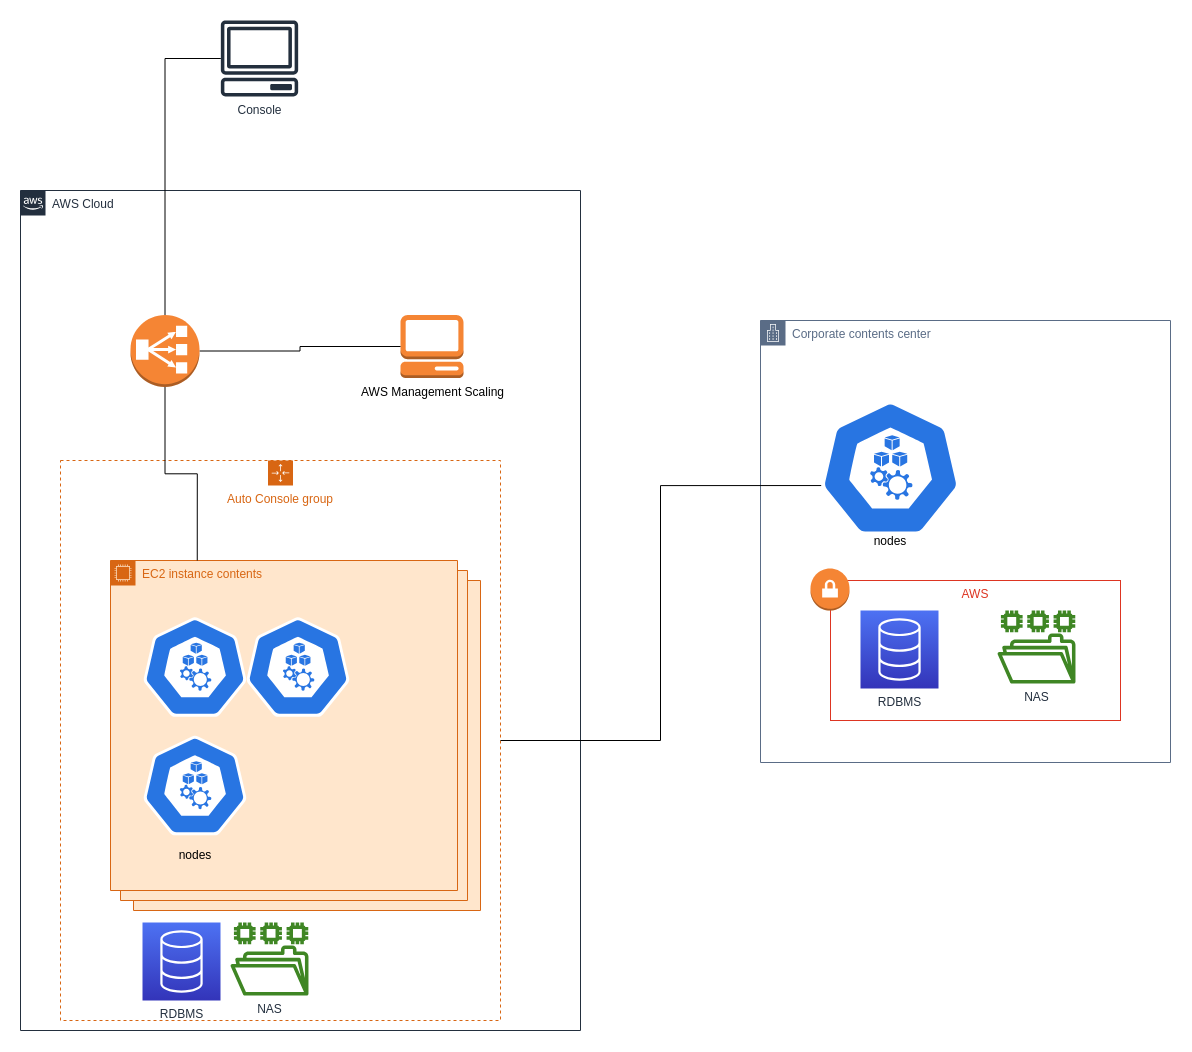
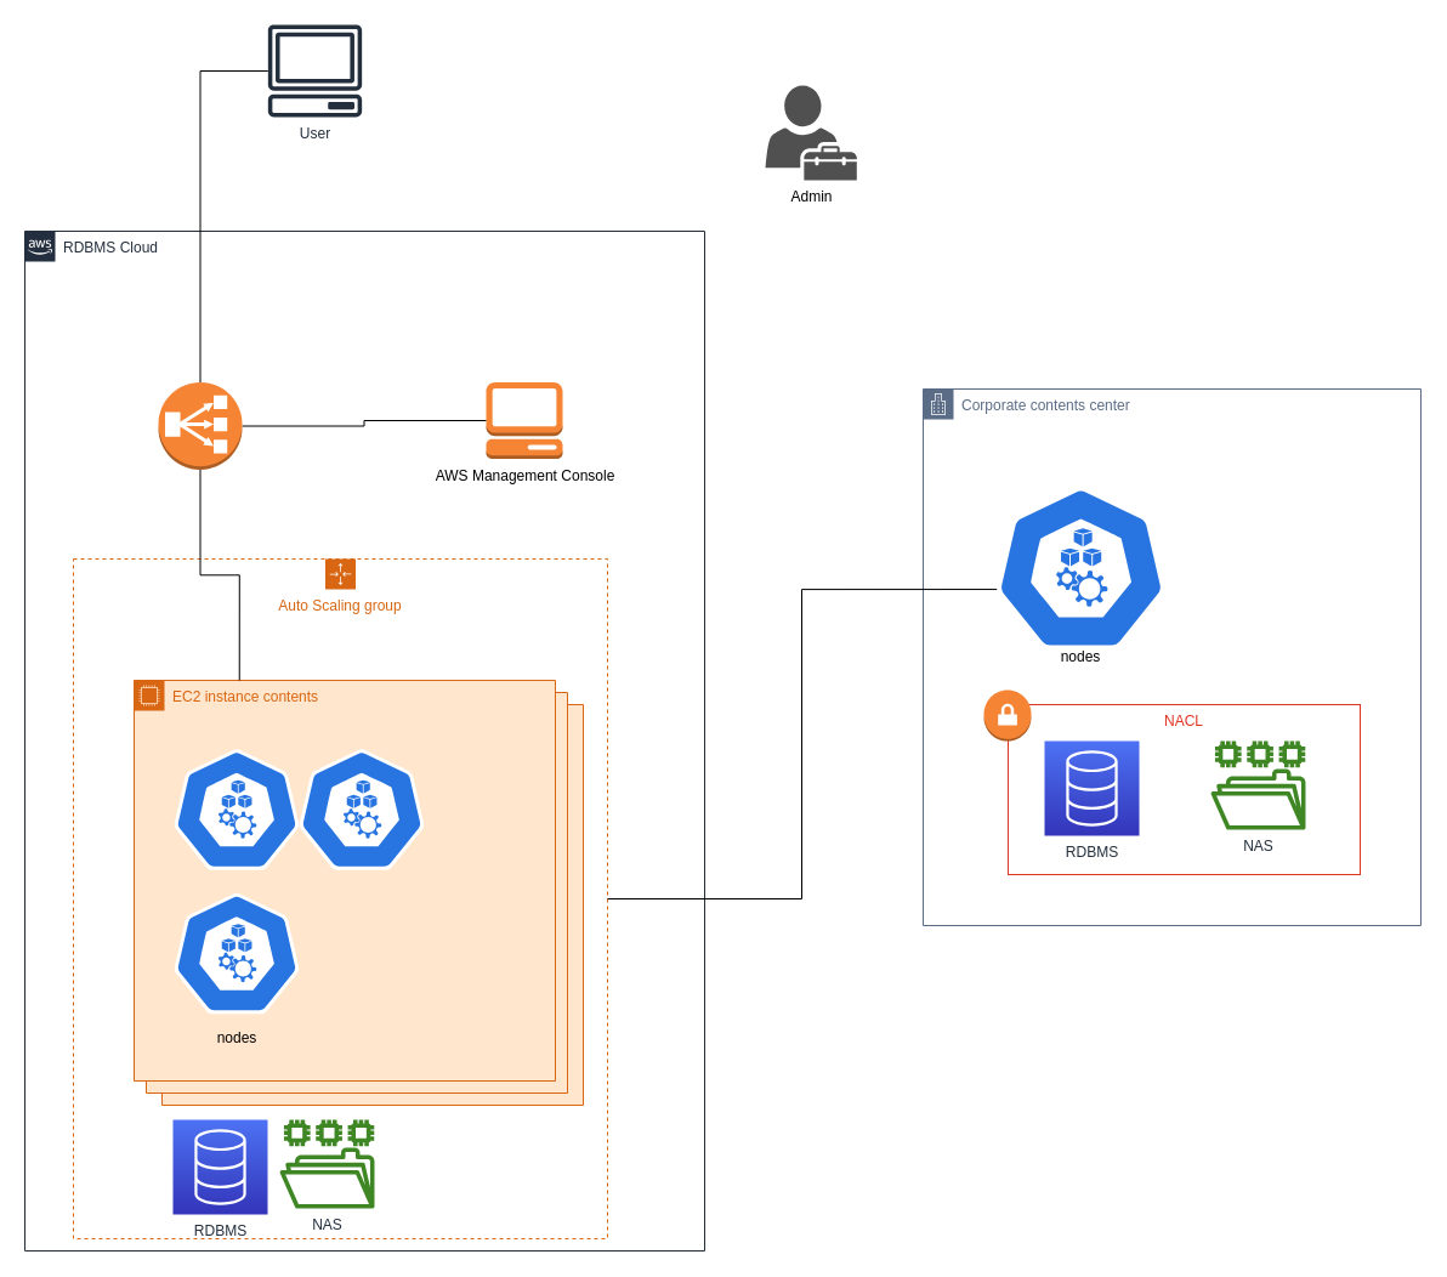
  <mxCell id="0" />
  <mxCell id="1" parent="0" />
  <mxCell id="2" value="EC2 instance contents" style="points=[[0,0],[0.25,0],[0.5,0],[0.75,0],[1,0],[1,0.25],[1,0.5],[1,0.75],[1,1],[0.75,1],[0.5,1],[0.25,1],[0,1],[0,0.75],[0,0.5],[0,0.25]];outlineConnect=0;gradientColor=none;html=1;whiteSpace=wrap;fontSize=12;fontStyle=0;container=0;pointerEvents=0;collapsible=0;recursiveResize=0;shape=mxgraph.aws4.group;grIcon=mxgraph.aws4.group_ec2_instance_contents;strokeColor=#D86613;fillColor=#FFE6CC;verticalAlign=top;align=left;spacingLeft=30;fontColor=#D86613;dashed=0;" parent="1" vertex="1"><mxGeometry x="133" y="580" width="347" height="330" as="geometry" /></mxCell>
  <mxCell id="3" value="EC2 instance contents" style="points=[[0,0],[0.25,0],[0.5,0],[0.75,0],[1,0],[1,0.25],[1,0.5],[1,0.75],[1,1],[0.75,1],[0.5,1],[0.25,1],[0,1],[0,0.75],[0,0.5],[0,0.25]];outlineConnect=0;gradientColor=none;html=1;whiteSpace=wrap;fontSize=12;fontStyle=0;container=0;pointerEvents=0;collapsible=0;recursiveResize=0;shape=mxgraph.aws4.group;grIcon=mxgraph.aws4.group_ec2_instance_contents;strokeColor=#D86613;fillColor=#FFE6CC;verticalAlign=top;align=left;spacingLeft=30;fontColor=#D86613;dashed=0;" parent="1" vertex="1"><mxGeometry x="120" y="570" width="347" height="330" as="geometry" /></mxCell>
- <mxCell id="4" value="AWS Cloud" style="points=[[0,0],[0.25,0],[0.5,0],[0.75,0],[1,0],[1,0.25],[1,0.5],[1,0.75],[1,1],[0.75,1],[0.5,1],[0.25,1],[0,1],[0,0.75],[0,0.5],[0,0.25]];outlineConnect=0;gradientColor=none;html=1;whiteSpace=wrap;fontSize=12;fontStyle=0;container=1;pointerEvents=0;collapsible=0;recursiveResize=0;shape=mxgraph.aws4.group;grIcon=mxgraph.aws4.group_aws_cloud_alt;strokeColor=#232F3E;fillColor=none;verticalAlign=top;align=left;spacingLeft=30;fontColor=#232F3E;dashed=0;" parent="1" vertex="1"><mxGeometry x="20" y="190" width="560" height="840" as="geometry" /></mxCell>
- <mxCell id="5" value="Auto Console group" style="points=[[0,0],[0.25,0],[0.5,0],[0.75,0],[1,0],[1,0.25],[1,0.5],[1,0.75],[1,1],[0.75,1],[0.5,1],[0.25,1],[0,1],[0,0.75],[0,0.5],[0,0.25]];outlineConnect=0;gradientColor=none;html=1;whiteSpace=wrap;fontSize=12;fontStyle=0;container=1;pointerEvents=0;collapsible=0;recursiveResize=0;shape=mxgraph.aws4.groupCenter;grIcon=mxgraph.aws4.group_auto_scaling_group;grStroke=1;strokeColor=#D86613;fillColor=none;verticalAlign=top;align=center;fontColor=#D86613;dashed=1;spacingTop=25;" parent="4" vertex="1"><mxGeometry x="40" y="270" width="440" height="560" as="geometry" /></mxCell>
+ <mxCell id="4" value="RDBMS Cloud" style="points=[[0,0],[0.25,0],[0.5,0],[0.75,0],[1,0],[1,0.25],[1,0.5],[1,0.75],[1,1],[0.75,1],[0.5,1],[0.25,1],[0,1],[0,0.75],[0,0.5],[0,0.25]];outlineConnect=0;gradientColor=none;html=1;whiteSpace=wrap;fontSize=12;fontStyle=0;container=1;pointerEvents=0;collapsible=0;recursiveResize=0;shape=mxgraph.aws4.group;grIcon=mxgraph.aws4.group_aws_cloud_alt;strokeColor=#232F3E;fillColor=none;verticalAlign=top;align=left;spacingLeft=30;fontColor=#232F3E;dashed=0;" parent="1" vertex="1"><mxGeometry x="20" y="190" width="560" height="840" as="geometry" /></mxCell>
+ <mxCell id="5" value="Auto Scaling group" style="points=[[0,0],[0.25,0],[0.5,0],[0.75,0],[1,0],[1,0.25],[1,0.5],[1,0.75],[1,1],[0.75,1],[0.5,1],[0.25,1],[0,1],[0,0.75],[0,0.5],[0,0.25]];outlineConnect=0;gradientColor=none;html=1;whiteSpace=wrap;fontSize=12;fontStyle=0;container=1;pointerEvents=0;collapsible=0;recursiveResize=0;shape=mxgraph.aws4.groupCenter;grIcon=mxgraph.aws4.group_auto_scaling_group;grStroke=1;strokeColor=#D86613;fillColor=none;verticalAlign=top;align=center;fontColor=#D86613;dashed=1;spacingTop=25;" parent="4" vertex="1"><mxGeometry x="40" y="270" width="440" height="560" as="geometry" /></mxCell>
  <mxCell id="6" value="EC2 instance contents" style="points=[[0,0],[0.25,0],[0.5,0],[0.75,0],[1,0],[1,0.25],[1,0.5],[1,0.75],[1,1],[0.75,1],[0.5,1],[0.25,1],[0,1],[0,0.75],[0,0.5],[0,0.25]];outlineConnect=0;gradientColor=none;html=1;whiteSpace=wrap;fontSize=12;fontStyle=0;container=1;pointerEvents=0;collapsible=0;recursiveResize=0;shape=mxgraph.aws4.group;grIcon=mxgraph.aws4.group_ec2_instance_contents;strokeColor=#D86613;fillColor=#FFE6CC;verticalAlign=top;align=left;spacingLeft=30;fontColor=#D86613;dashed=0;" parent="5" vertex="1"><mxGeometry x="50" y="100" width="347" height="330" as="geometry" /></mxCell>
  <mxCell id="7" value="" style="sketch=0;html=1;dashed=0;whitespace=wrap;fillColor=#2875E2;strokeColor=#ffffff;points=[[0.005,0.63,0],[0.1,0.2,0],[0.9,0.2,0],[0.5,0,0],[0.995,0.63,0],[0.72,0.99,0],[0.5,1,0],[0.28,0.99,0]];shape=mxgraph.kubernetes.icon;prIcon=node" parent="6" vertex="1"><mxGeometry x="33" y="51.5" width="103" height="110" as="geometry" /></mxCell>
  <mxCell id="8" value="" style="sketch=0;html=1;dashed=0;whitespace=wrap;fillColor=#2875E2;strokeColor=#ffffff;points=[[0.005,0.63,0],[0.1,0.2,0],[0.9,0.2,0],[0.5,0,0],[0.995,0.63,0],[0.72,0.99,0],[0.5,1,0],[0.28,0.99,0]];shape=mxgraph.kubernetes.icon;prIcon=node" parent="6" vertex="1"><mxGeometry x="136" y="51.5" width="103" height="110" as="geometry" /></mxCell>
  <mxCell id="9" value="" style="sketch=0;html=1;dashed=0;whitespace=wrap;fillColor=#2875E2;strokeColor=#ffffff;points=[[0.005,0.63,0],[0.1,0.2,0],[0.9,0.2,0],[0.5,0,0],[0.995,0.63,0],[0.72,0.99,0],[0.5,1,0],[0.28,0.99,0]];shape=mxgraph.kubernetes.icon;prIcon=node" parent="6" vertex="1"><mxGeometry x="33" y="170" width="103" height="110" as="geometry" /></mxCell>
  <mxCell id="10" value="nodes" style="text;html=1;strokeColor=none;fillColor=none;align=center;verticalAlign=middle;whiteSpace=wrap;rounded=0;" vertex="1" parent="6"><mxGeometry x="54.5" y="280" width="60" height="30" as="geometry" /></mxCell>
  <mxCell id="11" value="RDBMS" style="sketch=0;points=[[0,0,0],[0.25,0,0],[0.5,0,0],[0.75,0,0],[1,0,0],[0,1,0],[0.25,1,0],[0.5,1,0],[0.75,1,0],[1,1,0],[0,0.25,0],[0,0.5,0],[0,0.75,0],[1,0.25,0],[1,0.5,0],[1,0.75,0]];outlineConnect=0;fontColor=#232F3E;gradientColor=#4D72F3;gradientDirection=north;fillColor=#3334B9;strokeColor=#ffffff;dashed=0;verticalLabelPosition=bottom;verticalAlign=top;align=center;html=1;fontSize=12;fontStyle=0;aspect=fixed;shape=mxgraph.aws4.resourceIcon;resIcon=mxgraph.aws4.database;" vertex="1" parent="5"><mxGeometry x="82" y="462" width="78" height="78" as="geometry" /></mxCell>
  <mxCell id="12" value="NAS" style="sketch=0;outlineConnect=0;fontColor=#232F3E;gradientColor=none;fillColor=#3F8624;strokeColor=none;dashed=0;verticalLabelPosition=bottom;verticalAlign=top;align=center;html=1;fontSize=12;fontStyle=0;aspect=fixed;pointerEvents=1;shape=mxgraph.aws4.file_system;" vertex="1" parent="5"><mxGeometry x="170" y="462" width="78" height="73" as="geometry" /></mxCell>
- <mxCell id="13" value="AWS Management Scaling" style="outlineConnect=0;dashed=0;verticalLabelPosition=bottom;verticalAlign=top;align=center;html=1;shape=mxgraph.aws3.management_console;fillColor=#F58534;gradientColor=none;" parent="4" vertex="1"><mxGeometry x="380" y="124.5" width="63" height="63" as="geometry" /></mxCell>
+ <mxCell id="13" value="AWS Management Console" style="outlineConnect=0;dashed=0;verticalLabelPosition=bottom;verticalAlign=top;align=center;html=1;shape=mxgraph.aws3.management_console;fillColor=#F58534;gradientColor=none;" parent="4" vertex="1"><mxGeometry x="380" y="124.5" width="63" height="63" as="geometry" /></mxCell>
  <mxCell id="14" style="edgeStyle=orthogonalEdgeStyle;rounded=0;orthogonalLoop=1;jettySize=auto;html=1;entryX=0.25;entryY=0;entryDx=0;entryDy=0;endArrow=none;endFill=0;" parent="4" source="16" target="6" edge="1"><mxGeometry relative="1" as="geometry"><mxPoint x="159.75" y="350" as="targetPoint" /></mxGeometry></mxCell>
  <mxCell id="15" style="edgeStyle=orthogonalEdgeStyle;rounded=0;orthogonalLoop=1;jettySize=auto;html=1;entryX=0;entryY=0.5;entryDx=0;entryDy=0;entryPerimeter=0;endArrow=none;endFill=0;" parent="4" source="16" target="13" edge="1"><mxGeometry relative="1" as="geometry" /></mxCell>
  <mxCell id="16" value="" style="outlineConnect=0;dashed=0;verticalLabelPosition=bottom;verticalAlign=top;align=center;html=1;shape=mxgraph.aws3.classic_load_balancer;fillColor=#F58534;gradientColor=none;" parent="4" vertex="1"><mxGeometry x="110" y="124.5" width="69" height="72" as="geometry" /></mxCell>
  <mxCell id="17" style="edgeStyle=orthogonalEdgeStyle;rounded=0;orthogonalLoop=1;jettySize=auto;html=1;endArrow=none;endFill=0;" parent="1" source="18" target="16" edge="1"><mxGeometry relative="1" as="geometry" /></mxCell>
- <mxCell id="18" value="Console" style="sketch=0;outlineConnect=0;fontColor=#232F3E;gradientColor=none;fillColor=#232F3D;strokeColor=none;dashed=0;verticalLabelPosition=bottom;verticalAlign=top;align=center;html=1;fontSize=12;fontStyle=0;aspect=fixed;pointerEvents=1;shape=mxgraph.aws4.client;" parent="1" vertex="1"><mxGeometry x="220" y="20" width="78" height="76" as="geometry" /></mxCell>
+ <mxCell id="18" value="User" style="sketch=0;outlineConnect=0;fontColor=#232F3E;gradientColor=none;fillColor=#232F3D;strokeColor=none;dashed=0;verticalLabelPosition=bottom;verticalAlign=top;align=center;html=1;fontSize=12;fontStyle=0;aspect=fixed;pointerEvents=1;shape=mxgraph.aws4.client;" parent="1" vertex="1"><mxGeometry x="220" y="20" width="78" height="76" as="geometry" /></mxCell>
  <mxCell id="19" value="Corporate contents center" style="points=[[0,0],[0.25,0],[0.5,0],[0.75,0],[1,0],[1,0.25],[1,0.5],[1,0.75],[1,1],[0.75,1],[0.5,1],[0.25,1],[0,1],[0,0.75],[0,0.5],[0,0.25]];outlineConnect=0;gradientColor=none;html=1;whiteSpace=wrap;fontSize=12;fontStyle=0;container=1;pointerEvents=0;collapsible=0;recursiveResize=0;shape=mxgraph.aws4.group;grIcon=mxgraph.aws4.group_corporate_data_center;strokeColor=#5A6C86;fillColor=none;verticalAlign=top;align=left;spacingLeft=30;fontColor=#5A6C86;dashed=0;" parent="1" vertex="1"><mxGeometry x="760" y="320" width="410" height="442" as="geometry" /></mxCell>
  <mxCell id="20" value="" style="group" parent="19" vertex="1" connectable="0"><mxGeometry x="50" y="248" width="310" height="152" as="geometry" /></mxCell>
- <mxCell id="21" value="AWS" style="fillColor=none;strokeColor=#DD3522;verticalAlign=top;fontStyle=0;fontColor=#DD3522;" parent="20" vertex="1"><mxGeometry x="20" y="12" width="290" height="140" as="geometry" /></mxCell>
+ <mxCell id="21" value="NACL" style="fillColor=none;strokeColor=#DD3522;verticalAlign=top;fontStyle=0;fontColor=#DD3522;" parent="20" vertex="1"><mxGeometry x="20" y="12" width="290" height="140" as="geometry" /></mxCell>
  <mxCell id="22" value="" style="outlineConnect=0;dashed=0;verticalLabelPosition=bottom;verticalAlign=top;align=center;html=1;shape=mxgraph.aws3.vpn_gateway;fillColor=#F58534;gradientColor=none;" parent="20" vertex="1"><mxGeometry width="39" height="42" as="geometry" /></mxCell>
  <mxCell id="23" value="RDBMS" style="sketch=0;points=[[0,0,0],[0.25,0,0],[0.5,0,0],[0.75,0,0],[1,0,0],[0,1,0],[0.25,1,0],[0.5,1,0],[0.75,1,0],[1,1,0],[0,0.25,0],[0,0.5,0],[0,0.75,0],[1,0.25,0],[1,0.5,0],[1,0.75,0]];outlineConnect=0;fontColor=#232F3E;gradientColor=#4D72F3;gradientDirection=north;fillColor=#3334B9;strokeColor=#ffffff;dashed=0;verticalLabelPosition=bottom;verticalAlign=top;align=center;html=1;fontSize=12;fontStyle=0;aspect=fixed;shape=mxgraph.aws4.resourceIcon;resIcon=mxgraph.aws4.database;" parent="19" vertex="1"><mxGeometry x="100" y="290" width="78" height="78" as="geometry" /></mxCell>
  <mxCell id="24" value="NAS" style="sketch=0;outlineConnect=0;fontColor=#232F3E;gradientColor=none;fillColor=#3F8624;strokeColor=none;dashed=0;verticalLabelPosition=bottom;verticalAlign=top;align=center;html=1;fontSize=12;fontStyle=0;aspect=fixed;pointerEvents=1;shape=mxgraph.aws4.file_system;" parent="19" vertex="1"><mxGeometry x="237" y="290" width="78" height="73" as="geometry" /></mxCell>
  <mxCell id="25" value="" style="sketch=0;html=1;dashed=0;whitespace=wrap;fillColor=#2875E2;strokeColor=#ffffff;points=[[0.005,0.63,0],[0.1,0.2,0],[0.9,0.2,0],[0.5,0,0],[0.995,0.63,0],[0.72,0.99,0],[0.5,1,0],[0.28,0.99,0]];shape=mxgraph.kubernetes.icon;prIcon=node" vertex="1" parent="19"><mxGeometry x="60" y="80" width="140" height="135" as="geometry" /></mxCell>
  <mxCell id="26" value="nodes" style="text;html=1;strokeColor=none;fillColor=none;align=center;verticalAlign=middle;whiteSpace=wrap;rounded=0;" vertex="1" parent="19"><mxGeometry x="100" y="206" width="60" height="30" as="geometry" /></mxCell>
+ <mxCell id="27" value="Admin" style="sketch=0;pointerEvents=1;shadow=0;dashed=0;html=1;strokeColor=none;fillColor=#505050;labelPosition=center;verticalLabelPosition=bottom;verticalAlign=top;outlineConnect=0;align=center;shape=mxgraph.office.users.tenant_admin;" parent="1" vertex="1"><mxGeometry x="630" y="70" width="75.31" height="78" as="geometry" /></mxCell>
  <mxCell id="28" style="edgeStyle=orthogonalEdgeStyle;rounded=0;orthogonalLoop=1;jettySize=auto;html=1;entryX=0.005;entryY=0.63;entryDx=0;entryDy=0;endArrow=none;endFill=0;entryPerimeter=0;" parent="1" source="5" target="25" edge="1"><mxGeometry relative="1" as="geometry"><mxPoint x="440" y="705" as="sourcePoint" /><mxPoint x="817" y="451" as="targetPoint" /></mxGeometry></mxCell>
